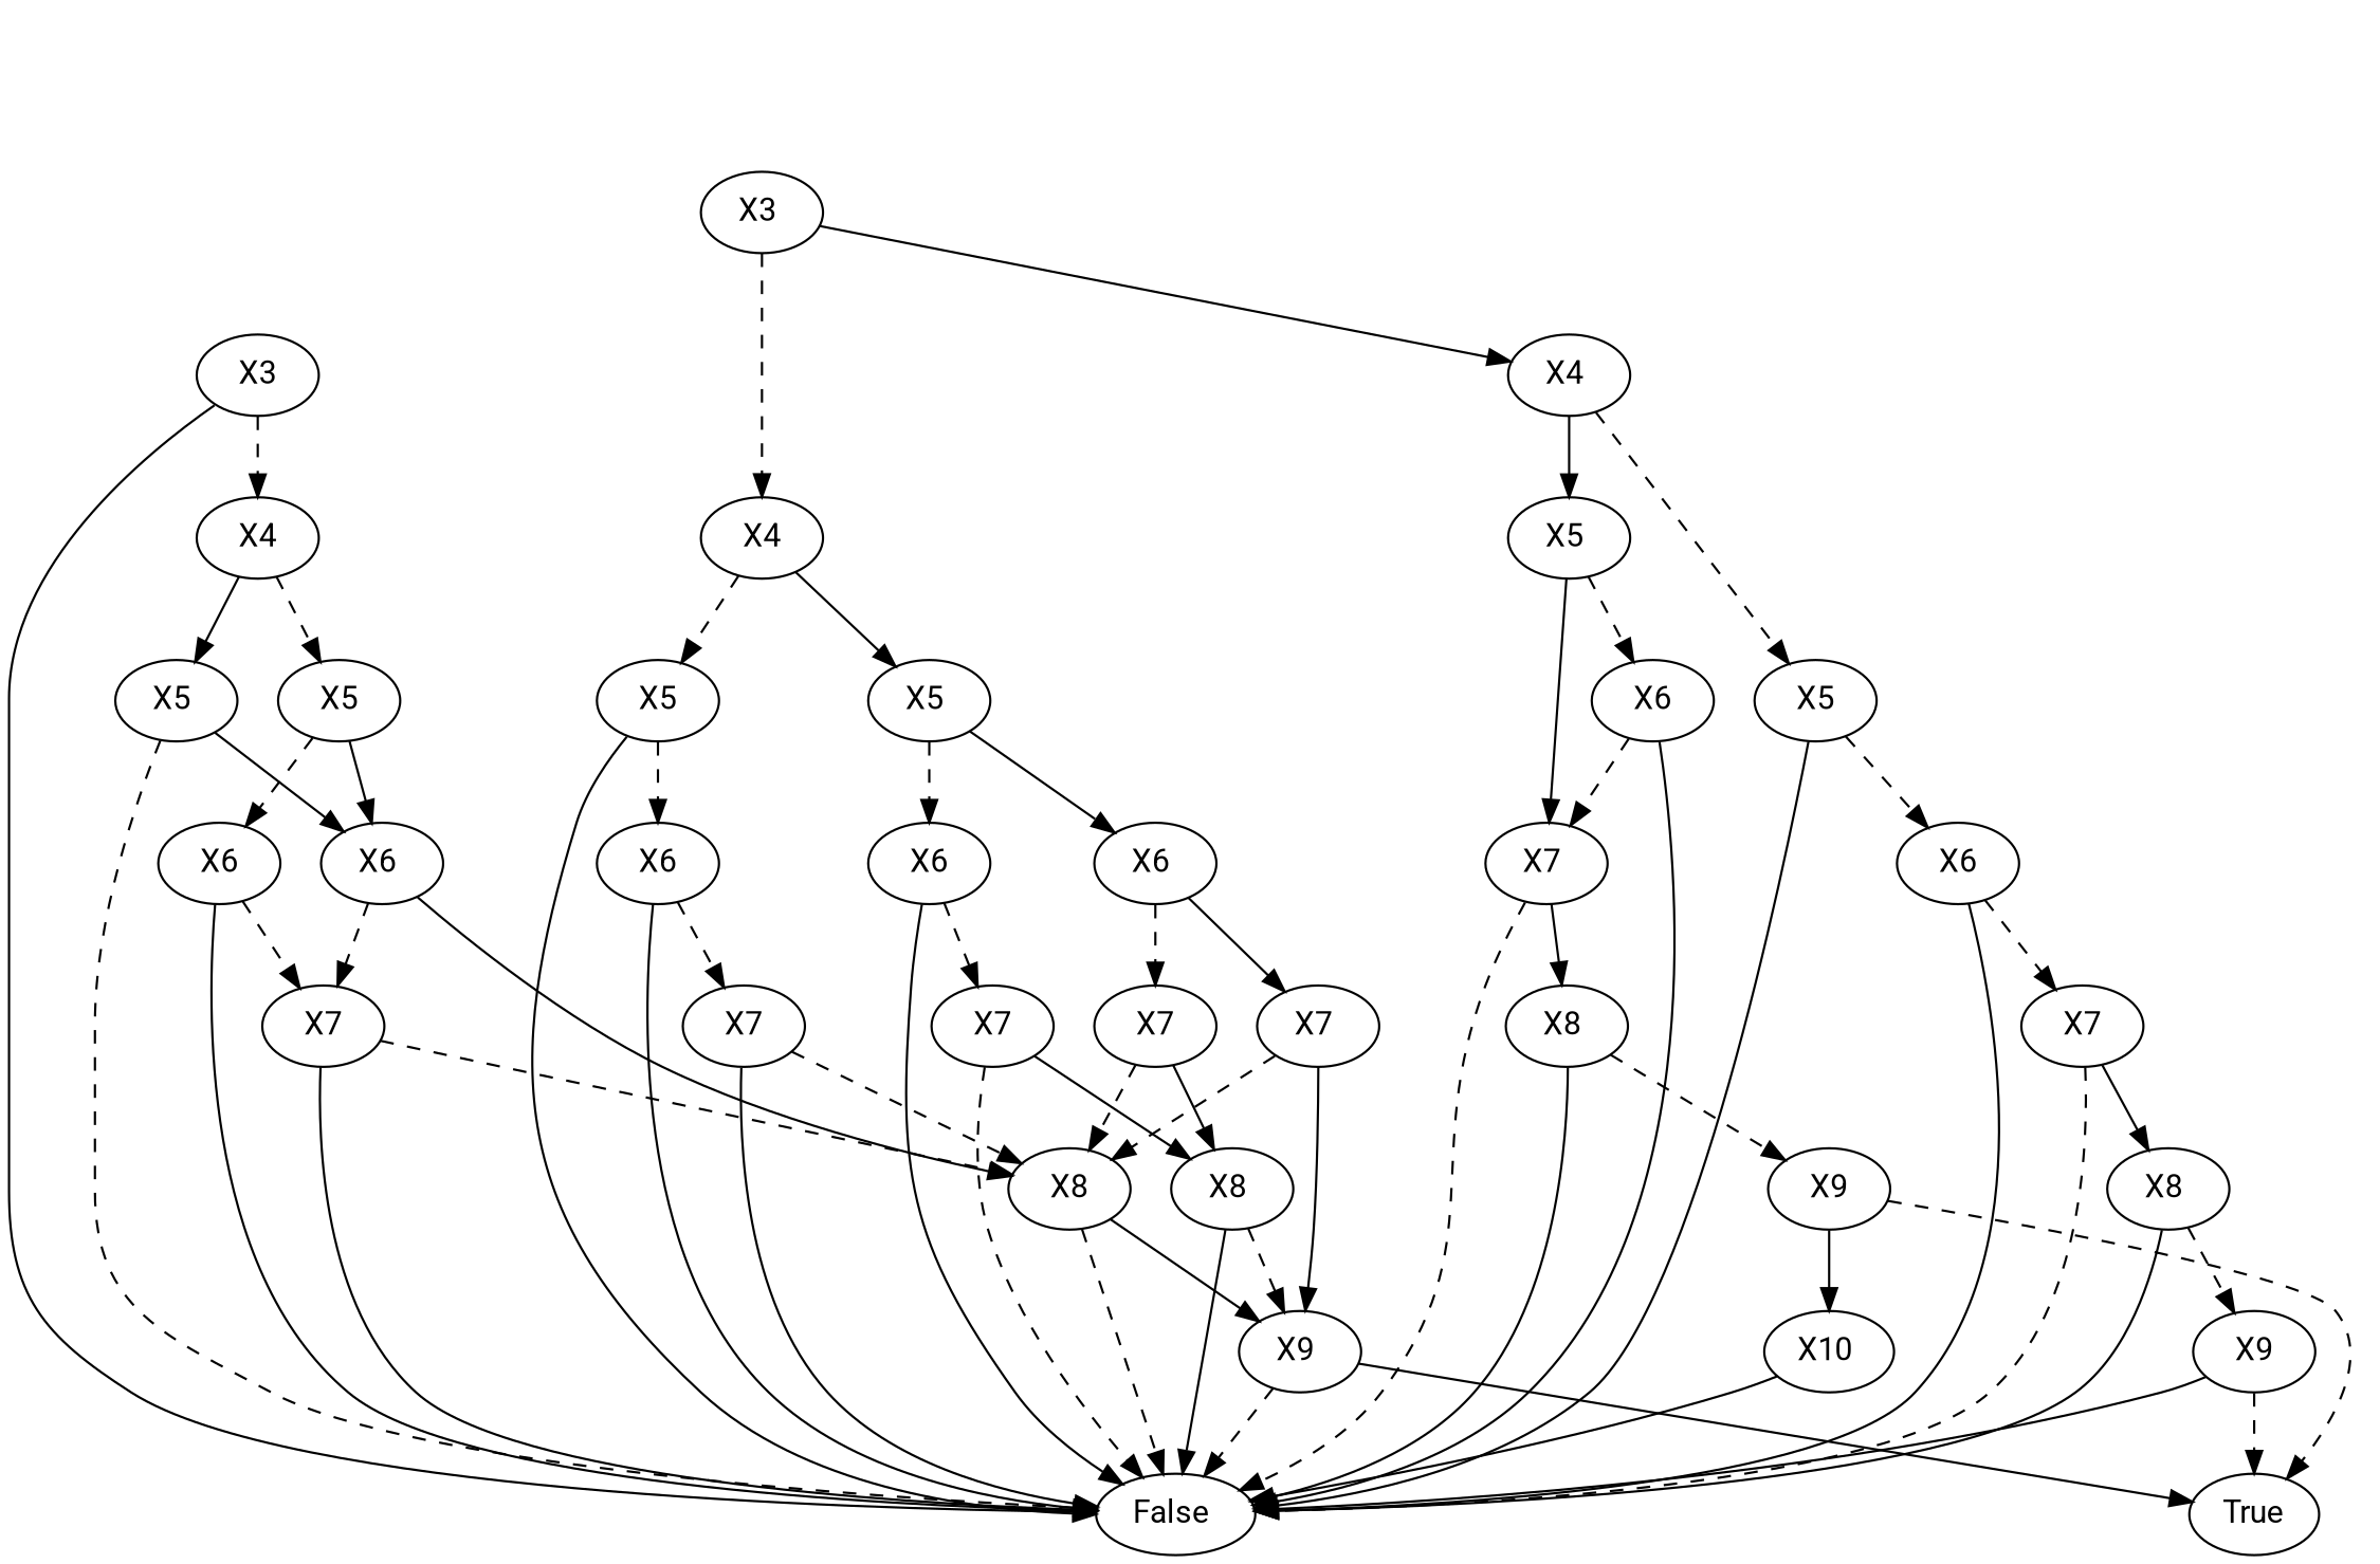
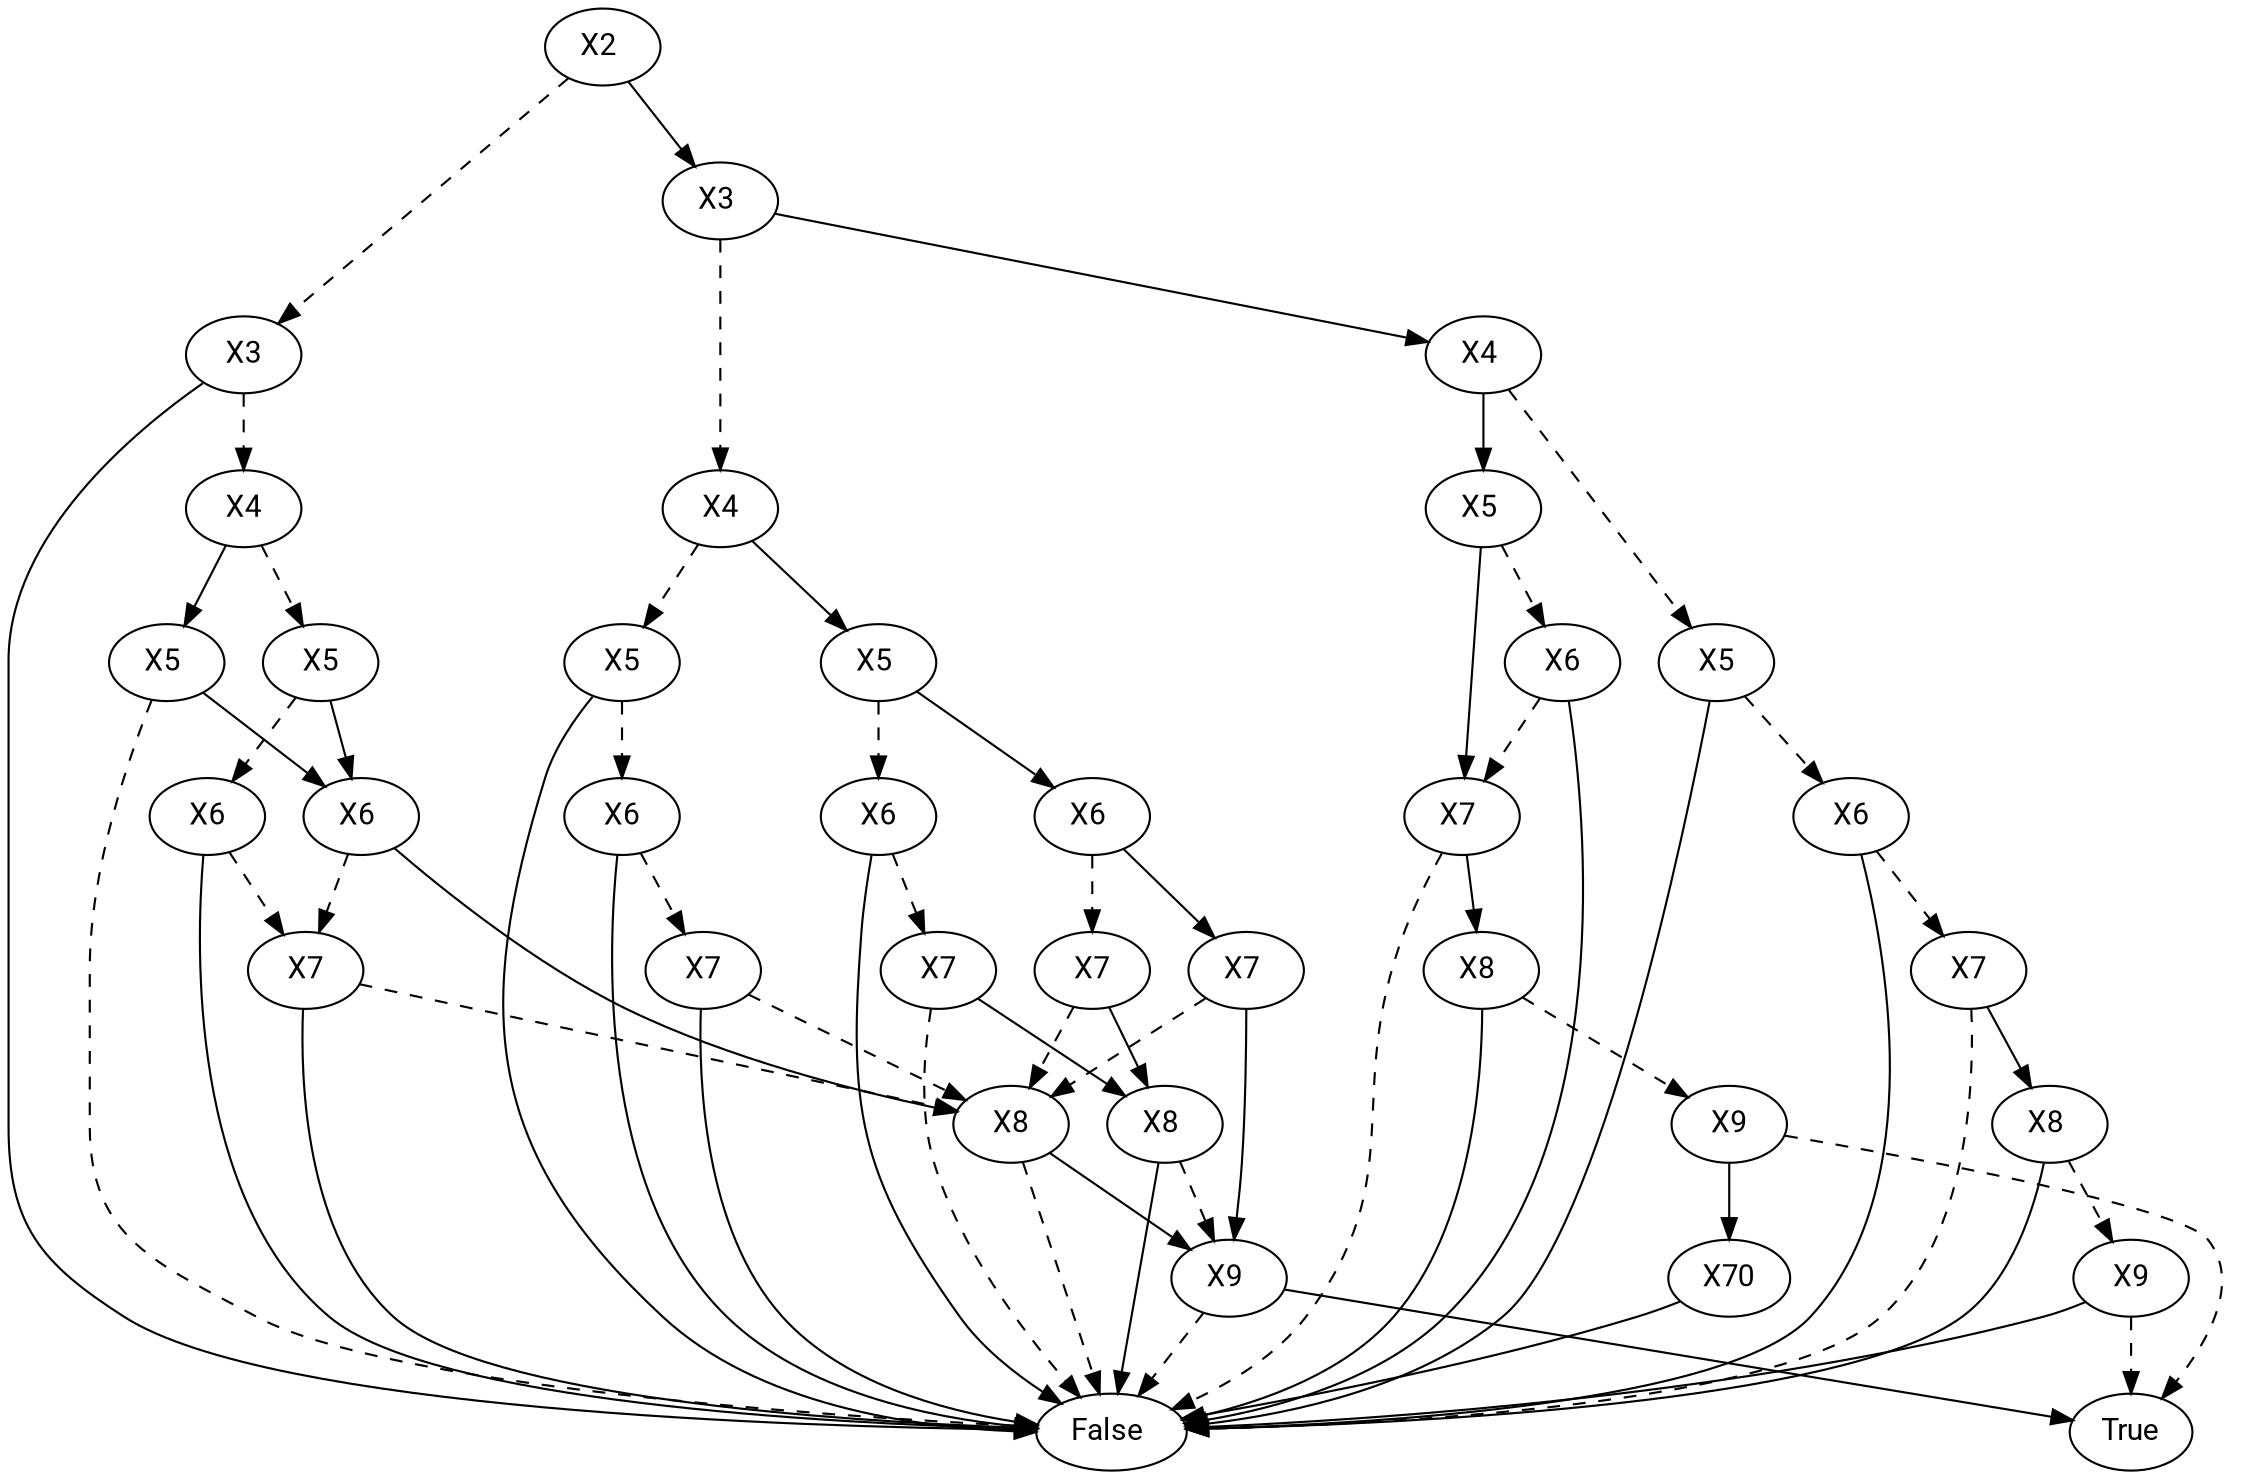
  digraph {
    fontname=Roboto
    node [fontname=Roboto]
    edge [fontcolor=gray fontname=Roboto]
    n1 [label="False "]
+   n2 [label="X2 "]
    n3 [label=X3]
    n4 [label="X3 "]
    n5 [label=X4]
    n6 [label=X4]
    n7 [label="X4 "]
    n8 [label=X5]
    n9 [label="X5 "]
    n10 [label=X6]
    n11 [label="X6 "]
    n12 [label=X7]
    n13 [label=X8]
    n14 [label="X9 "]
    n15 [label=True]
    n16 [label=X5]
    n17 [label="X5 "]
    n18 [label=X5]
    n19 [label="X5 "]
    n20 [label=X6]
    n21 [label=X6]
    n22 [label="X6 "]
    n23 [label=X7]
    n24 [label=X7]
    n25 [label=X7]
    n26 [label="X7 "]
    n27 [label="X8 "]
    n28 [label=X6]
    n29 [label=X6]
    n30 [label="X7 "]
    n31 [label=X7]
    n32 [label="X8 "]
    n33 [label=X9]
    n34 [label="X8 "]
    n35 [label=X9]
-   n36 [label="X10 "]
+   n36 [label=X70]
+   n2 -> n3 [style=dashed]
+   n2 -> n4
    n3 -> n1
    n3 -> n5 [style=dashed]
    n4 -> n6 [style=dashed]
    n4 -> n7
    n5 -> n8 [style=dashed]
    n5 -> n9
    n6 -> n16 [style=dashed]
    n6 -> n17
    n7 -> n18 [style=dashed]
    n7 -> n19
    n8 -> n10 [style=dashed]
    n8 -> n11
    n9 -> n1 [style=dashed]
    n9 -> n11
    n10 -> n1
    n10 -> n12 [style=dashed]
    n11 -> n12 [style=dashed]
    n11 -> n13
    n12 -> n1
    n12 -> n13 [style=dashed]
    n13 -> n1 [style=dashed]
    n13 -> n14
    n14 -> n1 [style=dashed]
    n14 -> n15
    n16 -> n1
    n16 -> n20 [style=dashed]
    n17 -> n21 [style=dashed]
    n17 -> n22
    n18 -> n1
    n18 -> n28 [style=dashed]
    n19 -> n29 [style=dashed]
    n19 -> n30
    n20 -> n1
    n20 -> n23 [style=dashed]
    n21 -> n1
    n21 -> n24 [style=dashed]
    n22 -> n25 [style=dashed]
    n22 -> n26
    n23 -> n1
    n23 -> n13 [style=dashed]
    n24 -> n1 [style=dashed]
    n24 -> n27
    n25 -> n13 [style=dashed]
    n25 -> n27
    n26 -> n13 [style=dashed]
    n26 -> n14
    n27 -> n1
    n27 -> n14 [style=dashed]
    n28 -> n1
    n28 -> n31 [style=dashed]
    n29 -> n1
    n29 -> n30 [style=dashed]
    n30 -> n1 [style=dashed]
    n30 -> n34
    n31 -> n1 [style=dashed]
    n31 -> n32
    n32 -> n1
    n32 -> n33 [style=dashed]
    n33 -> n1
    n33 -> n15 [style=dashed]
    n34 -> n1
    n34 -> n35 [style=dashed]
    n35 -> n15 [style=dashed]
    n35 -> n36
    n36 -> n1
  }
